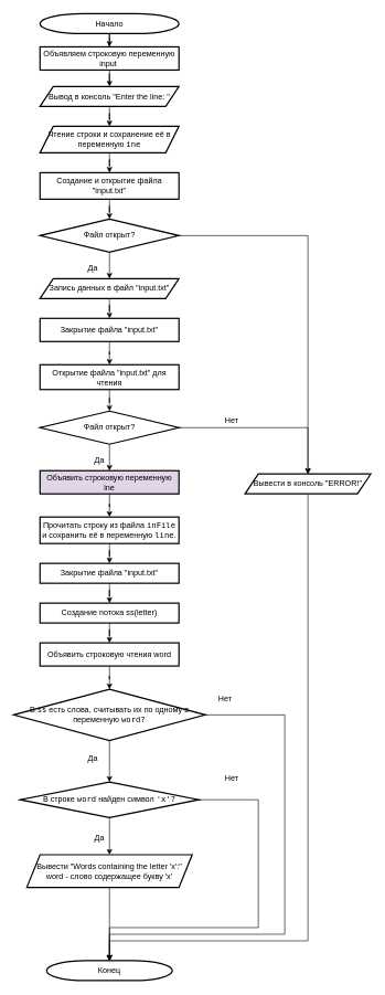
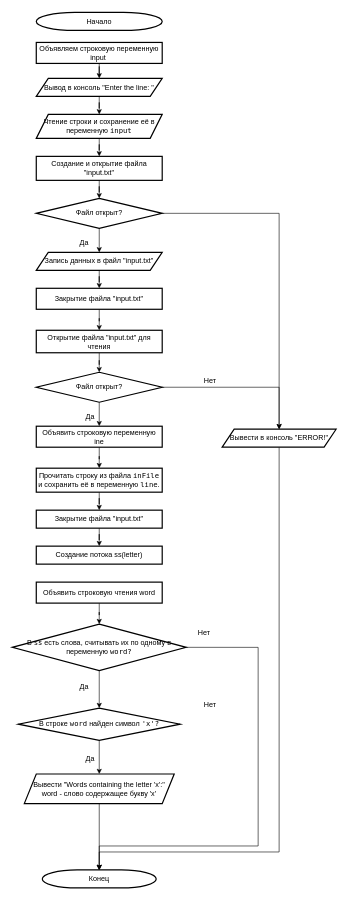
  <mxCell id="0" />
  <mxCell id="1" parent="0" />
- <mxCell id="2" value="" style="edgeStyle=orthogonalEdgeStyle;rounded=0;orthogonalLoop=1;jettySize=auto;html=1;" edge="1" parent="1" source="3" target="6"><mxGeometry relative="1" as="geometry" /></mxCell>
  <mxCell id="3" value="Начало" style="strokeWidth=2;html=1;shape=mxgraph.flowchart.terminator;whiteSpace=wrap;" vertex="1" parent="1"><mxGeometry x="60" y="20" width="210" height="30" as="geometry" /></mxCell>
  <mxCell id="4" value="Конец" style="strokeWidth=2;html=1;shape=mxgraph.flowchart.terminator;whiteSpace=wrap;" vertex="1" parent="1"><mxGeometry x="70" y="1450" width="190" height="30" as="geometry" /></mxCell>
  <mxCell id="5" value="" style="edgeStyle=orthogonalEdgeStyle;rounded=0;orthogonalLoop=1;jettySize=auto;html=1;" edge="1" parent="1" source="6" target="8"><mxGeometry relative="1" as="geometry" /></mxCell>
  <mxCell id="6" value="Объявляем строковую переменную input&amp;nbsp;" style="whiteSpace=wrap;html=1;strokeWidth=2;" vertex="1" parent="1"><mxGeometry x="60" y="70" width="210" height="35" as="geometry" /></mxCell>
  <mxCell id="7" value="" style="edgeStyle=orthogonalEdgeStyle;rounded=0;orthogonalLoop=1;jettySize=auto;html=1;" edge="1" parent="1" source="8" target="10"><mxGeometry relative="1" as="geometry" /></mxCell>
  <mxCell id="8" value="Вывод в консоль&amp;nbsp;&quot;Enter the line: &quot;" style="shape=parallelogram;perimeter=parallelogramPerimeter;whiteSpace=wrap;html=1;fixedSize=1;strokeWidth=2;" vertex="1" parent="1"><mxGeometry x="60" y="130" width="210" height="30" as="geometry" /></mxCell>
  <mxCell id="9" value="" style="edgeStyle=orthogonalEdgeStyle;rounded=0;orthogonalLoop=1;jettySize=auto;html=1;" edge="1" parent="1" source="10" target="12"><mxGeometry relative="1" as="geometry" /></mxCell>
- <mxCell id="10" value="Чтение строки и сохранение её в переменную &lt;code data-end=&quot;133&quot; data-start=&quot;126&quot;&gt;ine&lt;/code&gt;" style="shape=parallelogram;perimeter=parallelogramPerimeter;whiteSpace=wrap;html=1;fixedSize=1;strokeWidth=2;" vertex="1" parent="1"><mxGeometry x="60" y="190" width="210" height="40" as="geometry" /></mxCell>
+ <mxCell id="10" value="Чтение строки и сохранение её в переменную &lt;code data-end=&quot;133&quot; data-start=&quot;126&quot;&gt;input&lt;/code&gt;" style="shape=parallelogram;perimeter=parallelogramPerimeter;whiteSpace=wrap;html=1;fixedSize=1;strokeWidth=2;" vertex="1" parent="1"><mxGeometry x="60" y="190" width="210" height="40" as="geometry" /></mxCell>
  <mxCell id="11" value="" style="edgeStyle=orthogonalEdgeStyle;rounded=0;orthogonalLoop=1;jettySize=auto;html=1;" edge="1" parent="1" source="12" target="15"><mxGeometry relative="1" as="geometry" /></mxCell>
  <mxCell id="12" value="Создание и открытие файла &quot;input.txt&quot;" style="whiteSpace=wrap;html=1;strokeWidth=2;" vertex="1" parent="1"><mxGeometry x="60" y="260" width="210" height="40" as="geometry" /></mxCell>
  <mxCell id="13" value="" style="edgeStyle=orthogonalEdgeStyle;rounded=0;orthogonalLoop=1;jettySize=auto;html=1;" edge="1" parent="1" source="15" target="17"><mxGeometry relative="1" as="geometry" /></mxCell>
  <mxCell id="14" value="" style="edgeStyle=orthogonalEdgeStyle;rounded=0;orthogonalLoop=1;jettySize=auto;html=1;" edge="1" parent="1" source="15" target="20"><mxGeometry relative="1" as="geometry" /></mxCell>
  <mxCell id="15" value="Файл открыт?" style="rhombus;whiteSpace=wrap;html=1;strokeWidth=2;" vertex="1" parent="1"><mxGeometry x="60" y="330" width="210" height="50" as="geometry" /></mxCell>
  <mxCell id="16" value="" style="edgeStyle=orthogonalEdgeStyle;rounded=0;orthogonalLoop=1;jettySize=auto;html=1;" edge="1" parent="1" source="17" target="22"><mxGeometry relative="1" as="geometry" /></mxCell>
  <mxCell id="17" value="Запись данных в файл &quot;input.txt&quot;" style="shape=parallelogram;perimeter=parallelogramPerimeter;whiteSpace=wrap;html=1;fixedSize=1;strokeWidth=2;" vertex="1" parent="1"><mxGeometry x="60" y="420" width="210" height="30" as="geometry" /></mxCell>
  <mxCell id="18" value="Да" style="text;html=1;align=center;verticalAlign=middle;whiteSpace=wrap;rounded=0;" vertex="1" parent="1"><mxGeometry x="110" y="390" width="60" height="30" as="geometry" /></mxCell>
  <mxCell id="19" value="" style="edgeStyle=orthogonalEdgeStyle;rounded=0;orthogonalLoop=1;jettySize=auto;html=1;" edge="1" parent="1" source="20" target="4"><mxGeometry relative="1" as="geometry"><Array as="points"><mxPoint x="465" y="1420" /><mxPoint x="165" y="1420" /></Array></mxGeometry></mxCell>
  <mxCell id="20" value="Вывести в консоль &quot;ERROR!&quot;" style="shape=parallelogram;perimeter=parallelogramPerimeter;whiteSpace=wrap;html=1;fixedSize=1;strokeWidth=2;" vertex="1" parent="1"><mxGeometry x="370" y="715" width="190" height="30" as="geometry" /></mxCell>
  <mxCell id="21" value="" style="edgeStyle=orthogonalEdgeStyle;rounded=0;orthogonalLoop=1;jettySize=auto;html=1;" edge="1" parent="1" source="22" target="24"><mxGeometry relative="1" as="geometry" /></mxCell>
  <mxCell id="22" value="Закрытие файла &quot;input.txt&quot;" style="whiteSpace=wrap;html=1;strokeWidth=2;" vertex="1" parent="1"><mxGeometry x="60" y="480" width="210" height="35" as="geometry" /></mxCell>
  <mxCell id="23" value="" style="edgeStyle=orthogonalEdgeStyle;rounded=0;orthogonalLoop=1;jettySize=auto;html=1;" edge="1" parent="1" source="24" target="27"><mxGeometry relative="1" as="geometry" /></mxCell>
  <mxCell id="24" value="Открытие файла &quot;input.txt&quot; для чтения" style="whiteSpace=wrap;html=1;strokeWidth=2;" vertex="1" parent="1"><mxGeometry x="60" y="550" width="210" height="37.5" as="geometry" /></mxCell>
  <mxCell id="25" value="" style="edgeStyle=orthogonalEdgeStyle;rounded=0;orthogonalLoop=1;jettySize=auto;html=1;" edge="1" parent="1" source="27" target="29"><mxGeometry relative="1" as="geometry" /></mxCell>
  <mxCell id="26" style="edgeStyle=orthogonalEdgeStyle;rounded=0;orthogonalLoop=1;jettySize=auto;html=1;exitX=1;exitY=0.5;exitDx=0;exitDy=0;entryX=0.5;entryY=0;entryDx=0;entryDy=0;" edge="1" parent="1" source="27" target="20"><mxGeometry relative="1" as="geometry" /></mxCell>
  <mxCell id="27" value="Файл открыт?" style="rhombus;whiteSpace=wrap;html=1;strokeWidth=2;" vertex="1" parent="1"><mxGeometry x="60" y="620" width="210" height="50" as="geometry" /></mxCell>
  <mxCell id="28" value="" style="edgeStyle=orthogonalEdgeStyle;rounded=0;orthogonalLoop=1;jettySize=auto;html=1;" edge="1" parent="1" source="29" target="33"><mxGeometry relative="1" as="geometry" /></mxCell>
- <mxCell id="29" value="Объявить строковую переменную ine" style="whiteSpace=wrap;html=1;strokeWidth=2;fillColor=#e1d5e7;" vertex="1" parent="1"><mxGeometry x="60" y="710" width="210" height="35" as="geometry" /></mxCell>
+ <mxCell id="29" value="Объявить строковую переменную ine" style="whiteSpace=wrap;html=1;strokeWidth=2;" vertex="1" parent="1"><mxGeometry x="60" y="710" width="210" height="35" as="geometry" /></mxCell>
  <mxCell id="30" value="Да" style="text;html=1;align=center;verticalAlign=middle;whiteSpace=wrap;rounded=0;" vertex="1" parent="1"><mxGeometry x="120" y="680" width="60" height="30" as="geometry" /></mxCell>
  <mxCell id="31" value="Нет" style="text;html=1;align=center;verticalAlign=middle;whiteSpace=wrap;rounded=0;" vertex="1" parent="1"><mxGeometry x="320" y="620" width="60" height="30" as="geometry" /></mxCell>
  <mxCell id="32" value="" style="edgeStyle=orthogonalEdgeStyle;rounded=0;orthogonalLoop=1;jettySize=auto;html=1;" edge="1" parent="1" source="33" target="35"><mxGeometry relative="1" as="geometry" /></mxCell>
  <mxCell id="33" value="Прочитать строку из файла &lt;code data-end=&quot;529&quot; data-start=&quot;521&quot;&gt;inFile&lt;/code&gt; и сохранить её в переменную &lt;code data-end=&quot;564&quot; data-start=&quot;558&quot;&gt;line&lt;/code&gt;." style="whiteSpace=wrap;html=1;strokeWidth=2;" vertex="1" parent="1"><mxGeometry x="60" y="780" width="210" height="40" as="geometry" /></mxCell>
  <mxCell id="34" value="" style="edgeStyle=orthogonalEdgeStyle;rounded=0;orthogonalLoop=1;jettySize=auto;html=1;" edge="1" parent="1" source="35" target="37"><mxGeometry relative="1" as="geometry" /></mxCell>
  <mxCell id="35" value="Закрытие файла &quot;input.txt&quot;" style="whiteSpace=wrap;html=1;strokeWidth=2;" vertex="1" parent="1"><mxGeometry x="60" y="850" width="210" height="30" as="geometry" /></mxCell>
- <mxCell id="36" value="" style="edgeStyle=orthogonalEdgeStyle;rounded=0;orthogonalLoop=1;jettySize=auto;html=1;" edge="1" parent="1" source="37" target="39"><mxGeometry relative="1" as="geometry" /></mxCell>
  <mxCell id="37" value="Создание потока ss(letter)" style="whiteSpace=wrap;html=1;strokeWidth=2;" vertex="1" parent="1"><mxGeometry x="60" y="910" width="210" height="30" as="geometry" /></mxCell>
  <mxCell id="38" value="" style="edgeStyle=orthogonalEdgeStyle;rounded=0;orthogonalLoop=1;jettySize=auto;html=1;" edge="1" parent="1" source="39" target="41"><mxGeometry relative="1" as="geometry" /></mxCell>
  <mxCell id="39" value="Объявить строковую чтения word" style="whiteSpace=wrap;html=1;strokeWidth=2;" vertex="1" parent="1"><mxGeometry x="60" y="970" width="210" height="35" as="geometry" /></mxCell>
  <mxCell id="40" value="" style="edgeStyle=orthogonalEdgeStyle;rounded=0;orthogonalLoop=1;jettySize=auto;html=1;" edge="1" parent="1" source="41" target="43"><mxGeometry relative="1" as="geometry" /></mxCell>
  <mxCell id="41" value="В&amp;nbsp;&lt;code data-end=&quot;83&quot; data-start=&quot;79&quot;&gt;ss&lt;/code&gt;&amp;nbsp;есть слова, считывать их по одному в переменную&amp;nbsp;&lt;code data-end=&quot;138&quot; data-start=&quot;132&quot;&gt;word?&lt;/code&gt;" style="rhombus;whiteSpace=wrap;html=1;strokeWidth=2;" vertex="1" parent="1"><mxGeometry x="20" y="1040" width="290" height="77.5" as="geometry" /></mxCell>
  <mxCell id="42" value="" style="edgeStyle=orthogonalEdgeStyle;rounded=0;orthogonalLoop=1;jettySize=auto;html=1;" edge="1" parent="1" source="43" target="46"><mxGeometry relative="1" as="geometry" /></mxCell>
  <mxCell id="43" value="В строке &lt;code data-end=&quot;1230&quot; data-start=&quot;1224&quot;&gt;word&lt;/code&gt; найден символ &lt;code data-end=&quot;1250&quot; data-start=&quot;1245&quot;&gt;'x'?&lt;/code&gt;" style="rhombus;whiteSpace=wrap;html=1;strokeWidth=2;" vertex="1" parent="1"><mxGeometry x="30" y="1180" width="270" height="53.75" as="geometry" /></mxCell>
  <mxCell id="44" value="Да" style="text;html=1;align=center;verticalAlign=middle;whiteSpace=wrap;rounded=0;" vertex="1" parent="1"><mxGeometry x="120" y="1250" width="60" height="30" as="geometry" /></mxCell>
  <mxCell id="45" value="Да" style="text;html=1;align=center;verticalAlign=middle;whiteSpace=wrap;rounded=0;" vertex="1" parent="1"><mxGeometry x="110" y="1129" width="60" height="30" as="geometry" /></mxCell>
  <mxCell id="46" value="Вывести&amp;nbsp;&quot;Words containing the letter 'x':&quot; word - слово содержащее букву 'x'" style="shape=parallelogram;perimeter=parallelogramPerimeter;whiteSpace=wrap;html=1;fixedSize=1;strokeWidth=2;" vertex="1" parent="1"><mxGeometry x="40" y="1290" width="250" height="49.37" as="geometry" /></mxCell>
  <mxCell id="47" style="edgeStyle=orthogonalEdgeStyle;rounded=0;orthogonalLoop=1;jettySize=auto;html=1;exitX=0.5;exitY=1;exitDx=0;exitDy=0;entryX=0.5;entryY=0;entryDx=0;entryDy=0;entryPerimeter=0;" edge="1" parent="1" source="46" target="4"><mxGeometry relative="1" as="geometry" /></mxCell>
  <mxCell id="48" value="Нет" style="text;html=1;align=center;verticalAlign=middle;whiteSpace=wrap;rounded=0;" vertex="1" parent="1"><mxGeometry x="320" y="1159" width="60" height="30" as="geometry" /></mxCell>
- <mxCell id="49" style="edgeStyle=orthogonalEdgeStyle;rounded=0;orthogonalLoop=1;jettySize=auto;html=1;exitX=1;exitY=0.5;exitDx=0;exitDy=0;entryX=0.5;entryY=0;entryDx=0;entryDy=0;entryPerimeter=0;" edge="1" parent="1" source="43" target="4"><mxGeometry relative="1" as="geometry"><Array as="points"><mxPoint x="390" y="1207" /><mxPoint x="390" y="1400" /><mxPoint x="165" y="1400" /></Array></mxGeometry></mxCell>
  <mxCell id="50" value="Нет" style="text;html=1;align=center;verticalAlign=middle;whiteSpace=wrap;rounded=0;" vertex="1" parent="1"><mxGeometry x="310" y="1040" width="60" height="30" as="geometry" /></mxCell>
  <mxCell id="51" style="edgeStyle=orthogonalEdgeStyle;rounded=0;orthogonalLoop=1;jettySize=auto;html=1;exitX=1;exitY=0.5;exitDx=0;exitDy=0;entryX=0.5;entryY=0;entryDx=0;entryDy=0;entryPerimeter=0;" edge="1" parent="1" source="41" target="4"><mxGeometry relative="1" as="geometry"><Array as="points"><mxPoint x="430" y="1079" /><mxPoint x="430" y="1410" /><mxPoint x="165" y="1410" /></Array></mxGeometry></mxCell>
